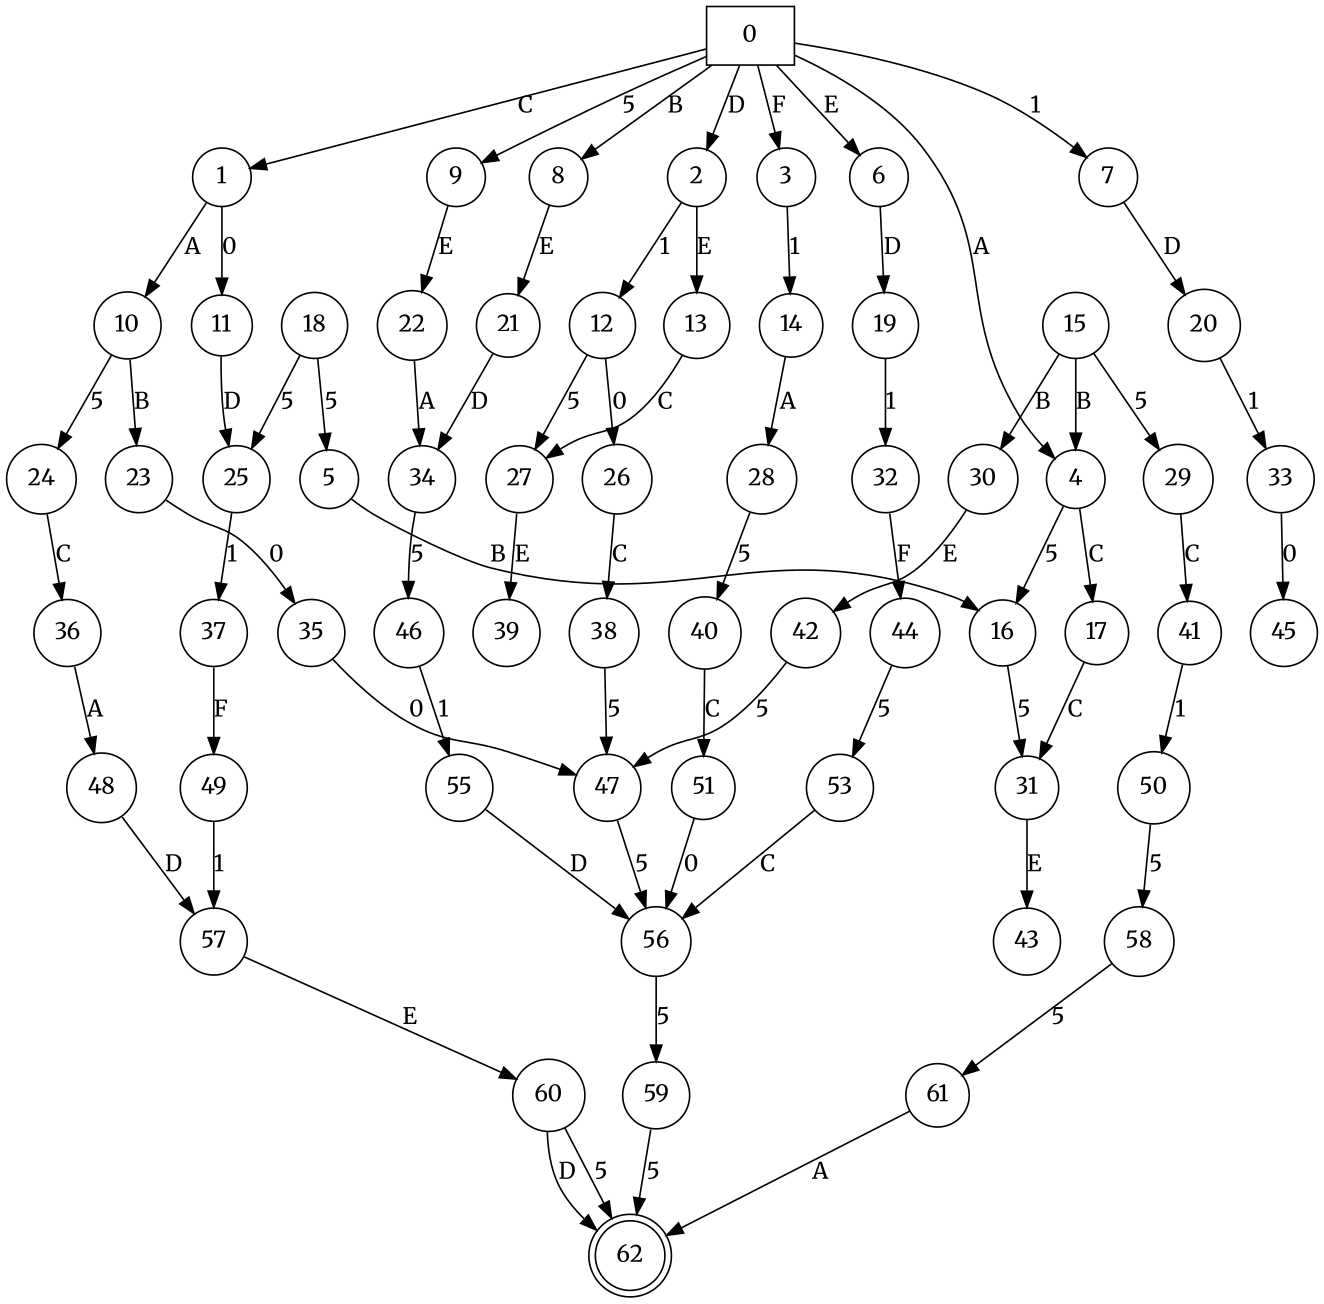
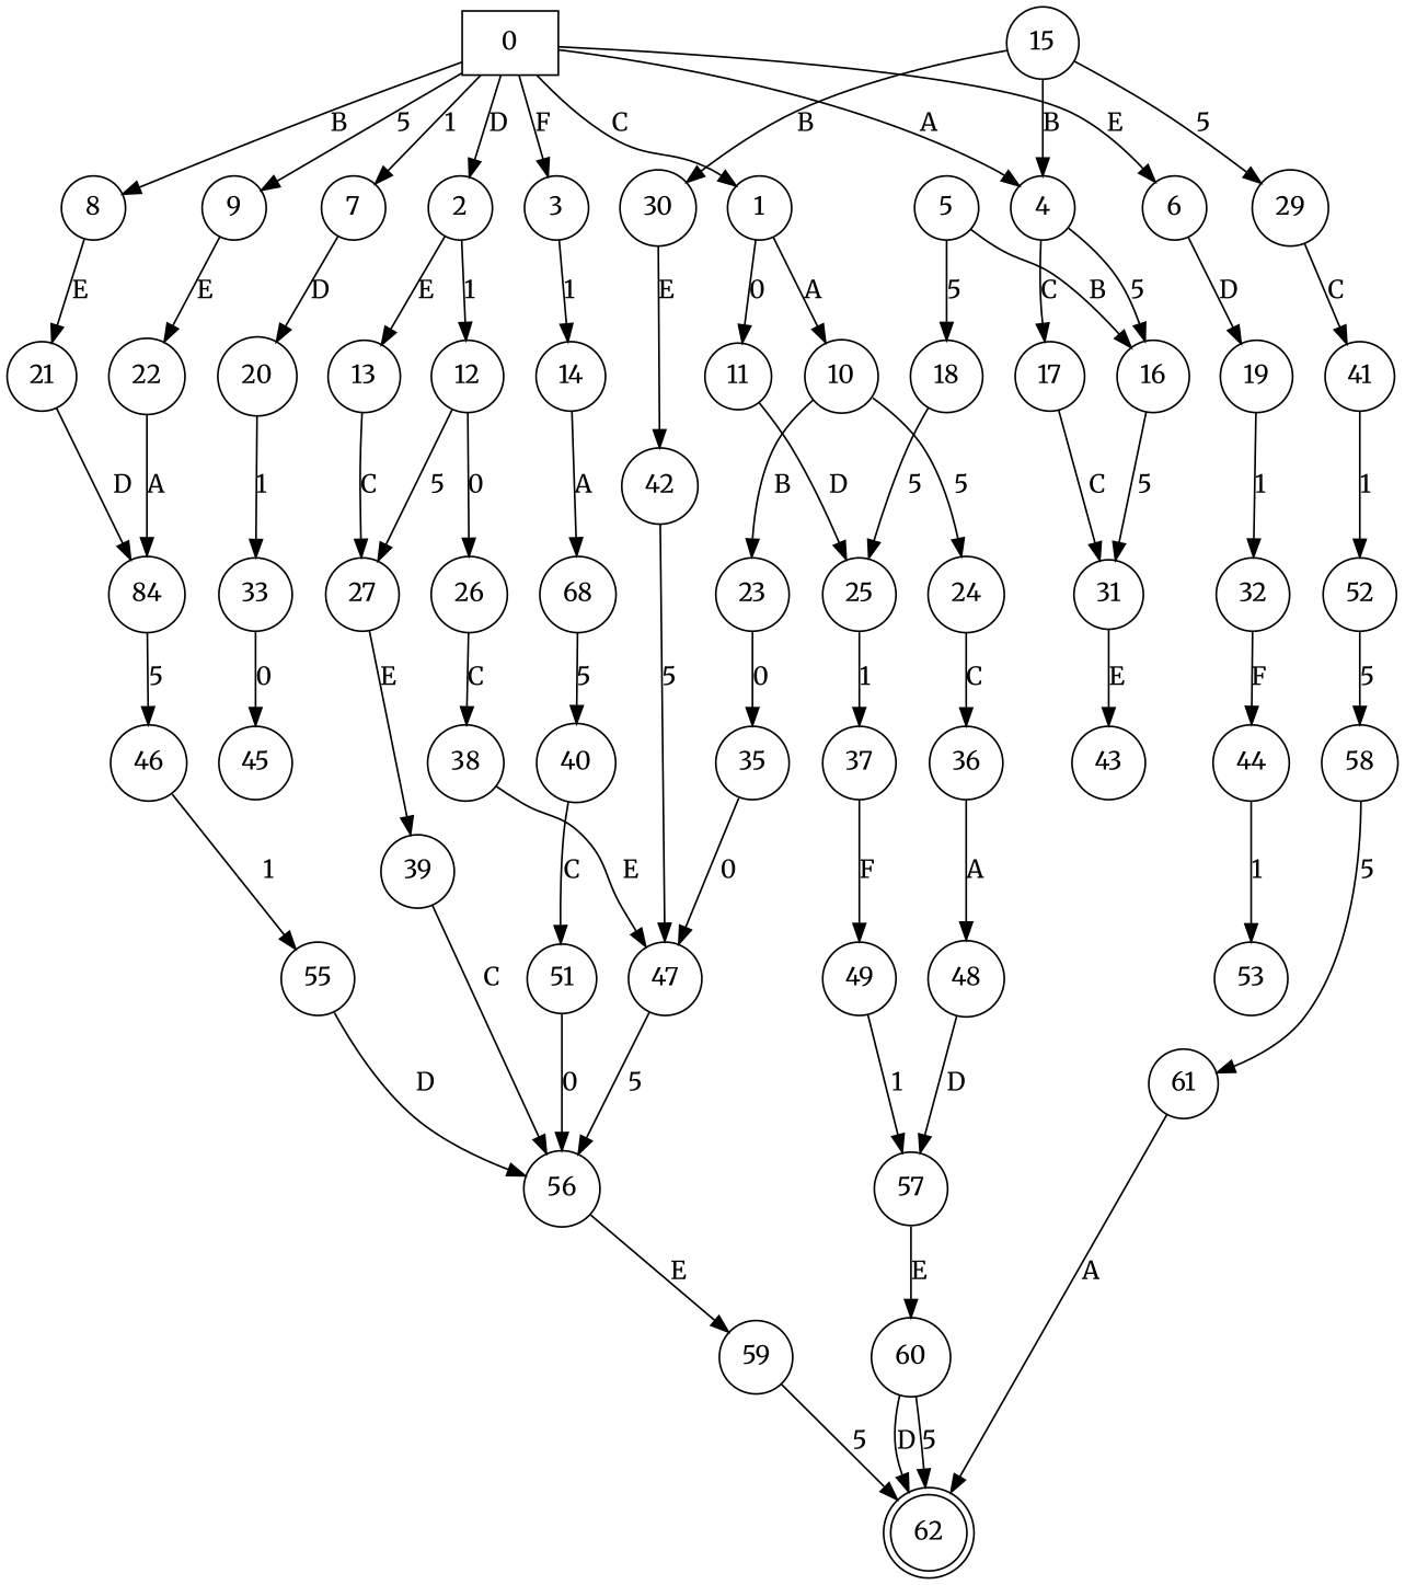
  digraph {
    fontname=Merriweather
    node [fontname=Merriweather peripheries=1 shape=circle]
    edge [fontname=Merriweather]
    n1 [label=0 shape=box]
    n2 [label=1]
    n3 [label=2]
    n4 [label=3]
    n5 [label=4]
    n6 [label=6]
    n7 [label=7]
    n8 [label=8]
    n9 [label=9]
    n10 [label=10]
    n11 [label=11]
    n12 [label=12]
    n13 [label=13]
    n14 [label=14]
    n15 [label=16]
    n16 [label=17]
    n17 [label=5]
    n18 [label=18]
    n19 [label=19]
    n20 [label=20]
    n21 [label=21]
    n22 [label=22]
    n23 [label=23]
    n24 [label=24]
    n25 [label=25]
    n26 [label=26]
    n27 [label=27]
-   n28 [label=28]
+   n28 [label=68]
    n29 [label=15]
    n30 [label=29]
    n31 [label=30]
    n32 [label=31]
    n33 [label=32]
    n34 [label=33]
-   n35 [label=34]
+   n35 [label=84]
    n36 [label=35]
    n37 [label=36]
    n38 [label=37]
    n39 [label=38]
    n40 [label=39]
    n41 [label=40]
    n42 [label=41]
    n43 [label=42]
    n44 [label=43]
    n45 [label=44]
    n46 [label=45]
    n47 [label=46]
    n48 [label=47]
    n49 [label=48]
    n50 [label=49]
    n51 [label=51]
-   n52 [label=50]
+   n52 [label=52]
    n53 [label=53]
    n54 [label=55]
    n55 [label=56]
    n56 [label=57]
    n57 [label=58]
    n58 [label=59]
    n59 [label=60]
    n60 [label=61]
    n61 [label=62 peripheries=2]
    n1 -> n2 [label=C]
    n1 -> n3 [label=D]
    n1 -> n4 [label=F]
    n1 -> n5 [label=A]
    n1 -> n6 [label=E]
    n1 -> n7 [label=1]
    n1 -> n8 [label=B]
    n1 -> n9 [label=5]
    n2 -> n10 [label=A]
    n2 -> n11 [label=0]
    n3 -> n12 [label=1]
    n3 -> n13 [label=E]
    n4 -> n14 [label=1]
    n5 -> n15 [label=5]
    n5 -> n16 [label=C]
    n6 -> n19 [label=D]
    n7 -> n20 [label=D]
    n8 -> n21 [label=E]
    n9 -> n22 [label=E]
    n10 -> n23 [label=B]
    n10 -> n24 [label=5]
    n11 -> n25 [label=D]
    n12 -> n26 [label=0]
    n12 -> n27 [label=5]
    n13 -> n27 [label=C]
    n14 -> n28 [label=A]
    n15 -> n32 [label=5]
    n16 -> n32 [label=C]
    n17 -> n15 [label=B]
-   n18 -> n17 [label=5]
+   n17 -> n18 [label=5]
    n18 -> n25 [label=5]
    n19 -> n33 [label=1]
    n20 -> n34 [label=1]
    n21 -> n35 [label=D]
    n22 -> n35 [label=A]
    n23 -> n36 [label=0]
    n24 -> n37 [label=C]
    n25 -> n38 [label=1]
    n26 -> n39 [label=C]
    n27 -> n40 [label=E]
    n28 -> n41 [label=5]
    n29 -> n5 [label=B]
    n29 -> n30 [label=5]
    n29 -> n31 [label=B]
    n30 -> n42 [label=C]
    n31 -> n43 [label=E]
    n32 -> n44 [label=E]
    n33 -> n45 [label=F]
    n34 -> n46 [label=0]
    n35 -> n47 [label=5]
    n36 -> n48 [label=0]
    n37 -> n49 [label=A]
    n38 -> n50 [label=F]
-   n39 -> n48 [label=5]
+   n39 -> n48 [label=E]
    n41 -> n51 [label=C]
    n42 -> n52 [label=1]
    n43 -> n48 [label=5]
-   n45 -> n53 [label=5]
+   n45 -> n53 [label=1]
    n47 -> n54 [label=1]
    n48 -> n55 [label=5]
    n49 -> n56 [label=D]
    n50 -> n56 [label=1]
    n51 -> n55 [label=0]
    n52 -> n57 [label=5]
-   n53 -> n55 [label=C]
+   n40 -> n55 [label=C]
    n54 -> n55 [label=D]
-   n55 -> n58 [label=5]
+   n55 -> n58 [label=E]
    n56 -> n59 [label=E]
    n57 -> n60 [label=5]
    n58 -> n61 [label=5]
    n59 -> n61 [label=5]
    n59 -> n61 [label=D]
    n60 -> n61 [label=A]
  }
